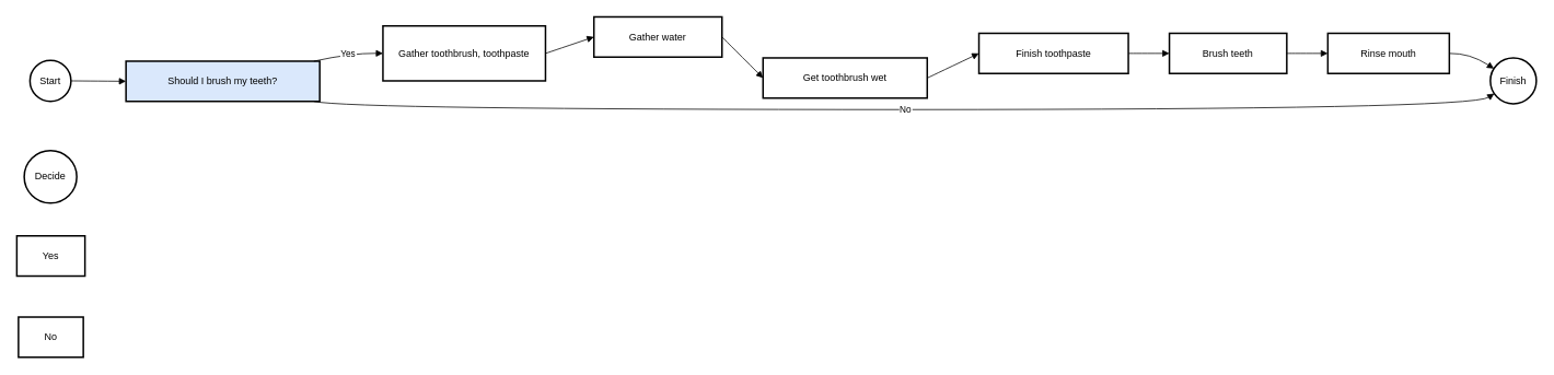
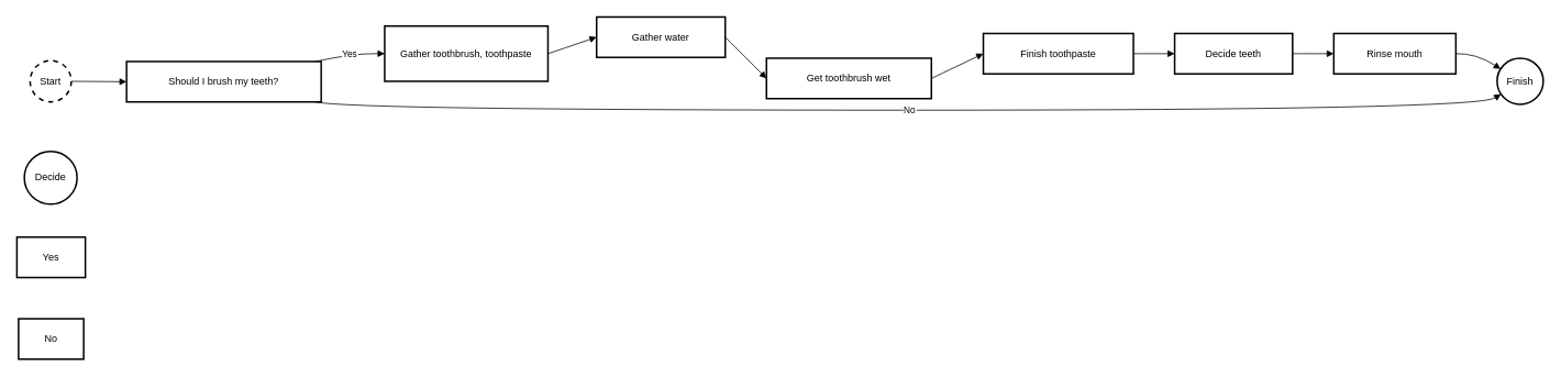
  <mxCell id="0" />
  <mxCell id="1" parent="0" />
- <mxCell id="2" value="Start" style="ellipse;aspect=fixed;strokeWidth=2;whiteSpace=wrap;" vertex="1" parent="1"><mxGeometry x="36" y="73" width="50" height="50" as="geometry" /></mxCell>
- <mxCell id="3" value="Should I brush my teeth?" style="whiteSpace=wrap;strokeWidth=2;fillColor=#dae8fc;" vertex="1" parent="1"><mxGeometry x="153" y="74" width="236" height="49" as="geometry" /></mxCell>
+ <mxCell id="2" value="Start" style="ellipse;aspect=fixed;strokeWidth=2;whiteSpace=wrap;dashed=1;" vertex="1" parent="1"><mxGeometry x="36" y="73" width="50" height="50" as="geometry" /></mxCell>
+ <mxCell id="3" value="Should I brush my teeth?" style="whiteSpace=wrap;strokeWidth=2;" vertex="1" parent="1"><mxGeometry x="153" y="74" width="236" height="49" as="geometry" /></mxCell>
  <mxCell id="4" value="Decide" style="ellipse;aspect=fixed;strokeWidth=2;whiteSpace=wrap;" vertex="1" parent="1"><mxGeometry x="29" y="183" width="64" height="64" as="geometry" /></mxCell>
  <mxCell id="5" value="Yes" style="whiteSpace=wrap;strokeWidth=2;" vertex="1" parent="1"><mxGeometry x="20" y="287" width="83" height="49" as="geometry" /></mxCell>
  <mxCell id="6" value="No" style="whiteSpace=wrap;strokeWidth=2;" vertex="1" parent="1"><mxGeometry x="22" y="386" width="79" height="49" as="geometry" /></mxCell>
  <mxCell id="7" value="Gather toothbrush, toothpaste" style="whiteSpace=wrap;strokeWidth=2;" vertex="1" parent="1"><mxGeometry x="466" y="31" width="198" height="67" as="geometry" /></mxCell>
  <mxCell id="8" value="Gather water" style="whiteSpace=wrap;strokeWidth=2;" vertex="1" parent="1"><mxGeometry x="723" y="20" width="156" height="49" as="geometry" /></mxCell>
  <mxCell id="9" value="Get toothbrush wet" style="whiteSpace=wrap;strokeWidth=2;" vertex="1" parent="1"><mxGeometry x="929" y="70" width="200" height="49" as="geometry" /></mxCell>
  <mxCell id="10" value="Finish toothpaste" style="whiteSpace=wrap;strokeWidth=2;" vertex="1" parent="1"><mxGeometry x="1192" y="40" width="182" height="49" as="geometry" /></mxCell>
- <mxCell id="11" value="Brush teeth" style="whiteSpace=wrap;strokeWidth=2;" vertex="1" parent="1"><mxGeometry x="1424" y="40" width="143" height="49" as="geometry" /></mxCell>
+ <mxCell id="11" value="Decide teeth" style="whiteSpace=wrap;strokeWidth=2;" vertex="1" parent="1"><mxGeometry x="1424" y="40" width="143" height="49" as="geometry" /></mxCell>
  <mxCell id="12" value="Rinse mouth" style="whiteSpace=wrap;strokeWidth=2;" vertex="1" parent="1"><mxGeometry x="1617" y="40" width="148" height="49" as="geometry" /></mxCell>
  <mxCell id="13" value="Finish" style="ellipse;aspect=fixed;strokeWidth=2;whiteSpace=wrap;" vertex="1" parent="1"><mxGeometry x="1815" y="70" width="56" height="56" as="geometry" /></mxCell>
  <mxCell id="14" value="" style="curved=1;startArrow=none;endArrow=block;exitX=1.01;exitY=0.51;entryX=0;entryY=0.5;" edge="1" parent="1" source="2" target="3"><mxGeometry relative="1" as="geometry"><Array as="points" /></mxGeometry></mxCell>
  <mxCell id="15" value="Yes" style="curved=1;startArrow=none;endArrow=block;exitX=0.97;exitY=0;entryX=0;entryY=0.5;" edge="1" parent="1" source="3" target="7"><mxGeometry relative="1" as="geometry"><Array as="points"><mxPoint x="427" y="64" /></Array></mxGeometry></mxCell>
  <mxCell id="16" value="" style="curved=1;startArrow=none;endArrow=block;exitX=1;exitY=0.5;entryX=0;entryY=0.5;" edge="1" parent="1" source="7" target="8"><mxGeometry relative="1" as="geometry"><Array as="points" /></mxGeometry></mxCell>
  <mxCell id="17" value="" style="curved=1;startArrow=none;endArrow=block;exitX=1;exitY=0.5;entryX=0;entryY=0.5;" edge="1" parent="1" source="8" target="9"><mxGeometry relative="1" as="geometry"><Array as="points" /></mxGeometry></mxCell>
  <mxCell id="18" value="" style="curved=1;startArrow=none;endArrow=block;exitX=1;exitY=0.5;entryX=0;entryY=0.5;" edge="1" parent="1" source="9" target="10"><mxGeometry relative="1" as="geometry"><Array as="points" /></mxGeometry></mxCell>
  <mxCell id="19" value="" style="curved=1;startArrow=none;endArrow=block;exitX=1;exitY=0.5;entryX=0;entryY=0.5;" edge="1" parent="1" source="10" target="11"><mxGeometry relative="1" as="geometry"><Array as="points" /></mxGeometry></mxCell>
  <mxCell id="20" value="" style="curved=1;startArrow=none;endArrow=block;exitX=1;exitY=0.5;entryX=0;entryY=0.5;" edge="1" parent="1" source="11" target="12"><mxGeometry relative="1" as="geometry"><Array as="points" /></mxGeometry></mxCell>
  <mxCell id="21" value="" style="curved=1;startArrow=none;endArrow=block;exitX=1;exitY=0.5;entryX=0.01;entryY=0.18;" edge="1" parent="1" source="12" target="13"><mxGeometry relative="1" as="geometry"><Array as="points"><mxPoint x="1790" y="64" /></Array></mxGeometry></mxCell>
  <mxCell id="22" value="No" style="curved=1;startArrow=none;endArrow=block;exitX=0.97;exitY=1;entryX=0.01;entryY=0.83;" edge="1" parent="1" source="3" target="13"><mxGeometry relative="1" as="geometry"><Array as="points"><mxPoint x="427" y="133" /><mxPoint x="1790" y="133" /></Array></mxGeometry></mxCell>
